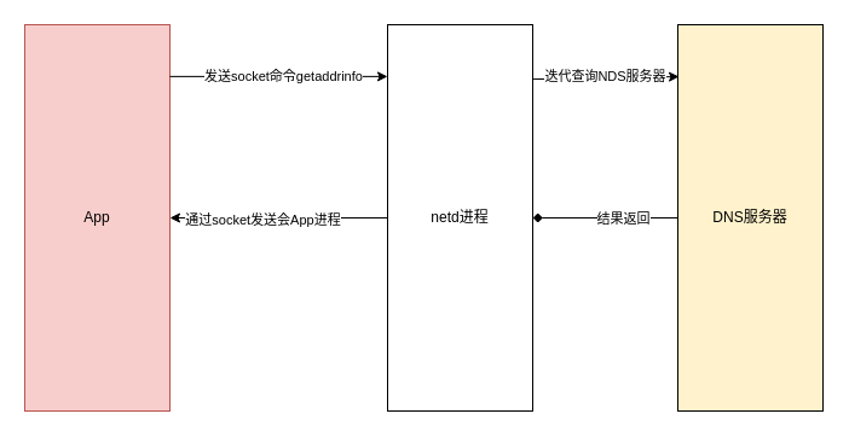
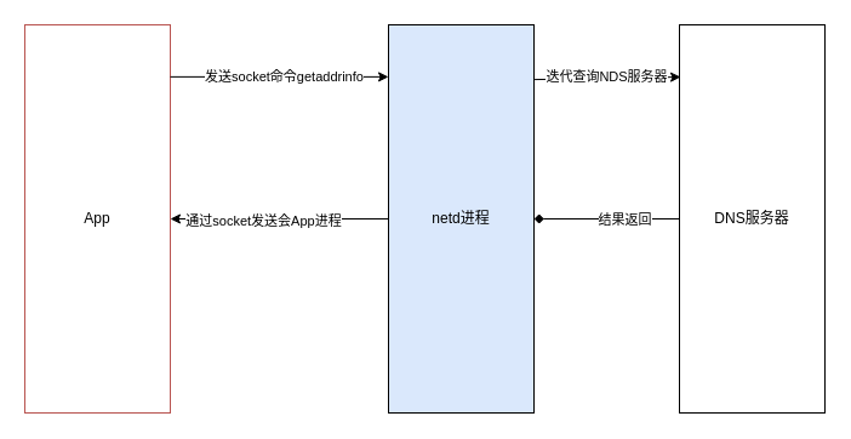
  <mxCell id="0" />
  <mxCell id="1" parent="0" />
- <mxCell id="2" value="App" style="rounded=0;whiteSpace=wrap;html=1;fillColor=#f8cecc;strokeColor=#b85450;" vertex="1" parent="1"><mxGeometry x="20" y="20" width="120" height="320" as="geometry" /></mxCell>
- <mxCell id="3" value="netd进程" style="rounded=0;whiteSpace=wrap;html=1;" vertex="1" parent="1"><mxGeometry x="320" y="20" width="120" height="320" as="geometry" /></mxCell>
+ <mxCell id="2" value="App" style="rounded=0;whiteSpace=wrap;html=1;fillColor=#ffffff;strokeColor=#b85450;" vertex="1" parent="1"><mxGeometry x="20" y="20" width="120" height="320" as="geometry" /></mxCell>
+ <mxCell id="3" value="netd进程" style="rounded=0;whiteSpace=wrap;html=1;fillColor=#dae8fc;" vertex="1" parent="1"><mxGeometry x="320" y="20" width="120" height="320" as="geometry" /></mxCell>
  <mxCell id="4" value="" style="endArrow=classic;html=1;exitX=1;exitY=0.134;exitDx=0;exitDy=0;exitPerimeter=0;entryX=0;entryY=0.134;entryDx=0;entryDy=0;entryPerimeter=0;" edge="1" parent="1" source="2" target="3"><mxGeometry width="50" height="50" relative="1" as="geometry"><mxPoint x="280" y="260" as="sourcePoint" /><mxPoint x="330" y="210" as="targetPoint" /></mxGeometry></mxCell>
  <mxCell id="5" value="发送socket命令getaddrinfo" style="edgeLabel;html=1;align=center;verticalAlign=middle;resizable=0;points=[];" vertex="1" connectable="0" parent="4"><mxGeometry x="0.033" relative="1" as="geometry"><mxPoint as="offset" /></mxGeometry></mxCell>
- <mxCell id="6" value="DNS服务器" style="rounded=0;whiteSpace=wrap;html=1;fillColor=#fff2cc;" vertex="1" parent="1"><mxGeometry x="560" y="20" width="120" height="320" as="geometry" /></mxCell>
+ <mxCell id="6" value="DNS服务器" style="rounded=0;whiteSpace=wrap;html=1;" vertex="1" parent="1"><mxGeometry x="560" y="20" width="120" height="320" as="geometry" /></mxCell>
  <mxCell id="7" value="" style="endArrow=classic;html=1;exitX=1;exitY=0.141;exitDx=0;exitDy=0;exitPerimeter=0;" edge="1" parent="1" source="3"><mxGeometry width="50" height="50" relative="1" as="geometry"><mxPoint x="280" y="260" as="sourcePoint" /><mxPoint x="561" y="63" as="targetPoint" /></mxGeometry></mxCell>
  <mxCell id="8" value="迭代查询NDS服务器" style="edgeLabel;html=1;align=center;verticalAlign=middle;resizable=0;points=[];" vertex="1" connectable="0" parent="7"><mxGeometry x="-0.272" y="2" relative="1" as="geometry"><mxPoint x="16.04" as="offset" /></mxGeometry></mxCell>
  <mxCell id="9" value="" style="endArrow=diamond;html=1;exitX=0;exitY=0.5;exitDx=0;exitDy=0;entryX=1;entryY=0.5;entryDx=0;entryDy=0;" edge="1" parent="1" source="6" target="3"><mxGeometry width="50" height="50" relative="1" as="geometry"><mxPoint x="280" y="260" as="sourcePoint" /><mxPoint x="330" y="210" as="targetPoint" /></mxGeometry></mxCell>
  <mxCell id="10" value="结果返回" style="edgeLabel;html=1;align=center;verticalAlign=middle;resizable=0;points=[];" vertex="1" connectable="0" parent="9"><mxGeometry x="-0.233" relative="1" as="geometry"><mxPoint as="offset" /></mxGeometry></mxCell>
  <mxCell id="11" value="" style="endArrow=classic;html=1;exitX=0;exitY=0.5;exitDx=0;exitDy=0;entryX=1;entryY=0.5;entryDx=0;entryDy=0;" edge="1" parent="1" source="3" target="2"><mxGeometry width="50" height="50" relative="1" as="geometry"><mxPoint x="280" y="260" as="sourcePoint" /><mxPoint x="330" y="210" as="targetPoint" /></mxGeometry></mxCell>
  <mxCell id="12" value="通过socket发送会App进程" style="edgeLabel;html=1;align=center;verticalAlign=middle;resizable=0;points=[];" vertex="1" connectable="0" parent="11"><mxGeometry x="0.156" y="1" relative="1" as="geometry"><mxPoint as="offset" /></mxGeometry></mxCell>
